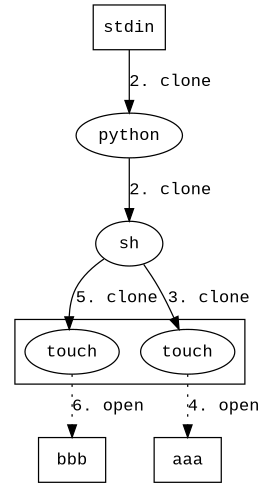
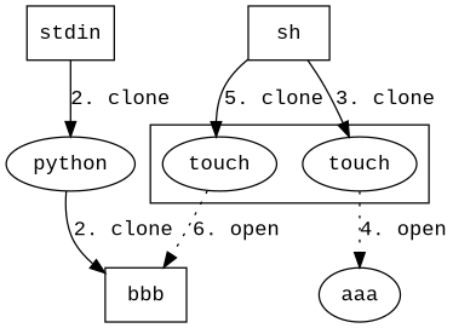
  digraph {
    concentrate=true
    fontname="Liberation Mono"
    node [fontname="Liberation Mono"]
    edge [fontname="Liberation Mono"]
    n1 [label=touch]
    n2 [label=touch]
    bbb [shape=box]
-   aaa [shape=box]
-   n5 [label=sh]
+   aaa [shape=ellipse]
+   n5 [label=sh shape=box]
    n6 [label=python]
    stdin [shape=box]
    subgraph cluster_1 {
      rank=same
      n1
      n2
    }
    n1 -> bbb [label="6. open" style=dotted]
    n2 -> aaa [label="4. open" style=dotted]
    n5 -> n1 [label="5. clone"]
    n5 -> n2 [label="3. clone"]
-   n6 -> n5 [label="2. clone"]
+   n6 -> bbb [label="2. clone"]
    stdin -> n6 [label="2. clone"]
  }
